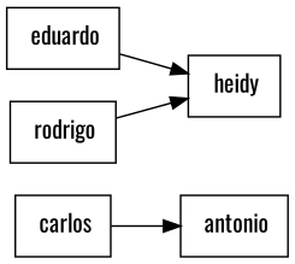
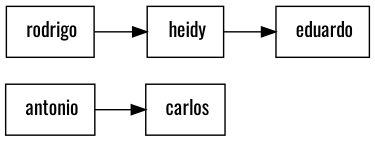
  digraph {
    fontname=Oswald
    rankdir=LR
    node [fontname=Oswald shape=record]
    edge [fontname=Oswald]
    "  antonio "
    "  carlos "
    "  eduardo "
    "  heidy "
    "  rodrigo "
-   "  carlos " -> "  antonio "
-   "  eduardo " -> "  heidy "
+   "  antonio " -> "  carlos "
+   "  heidy " -> "  eduardo "
    "  rodrigo " -> "  heidy "
  }
